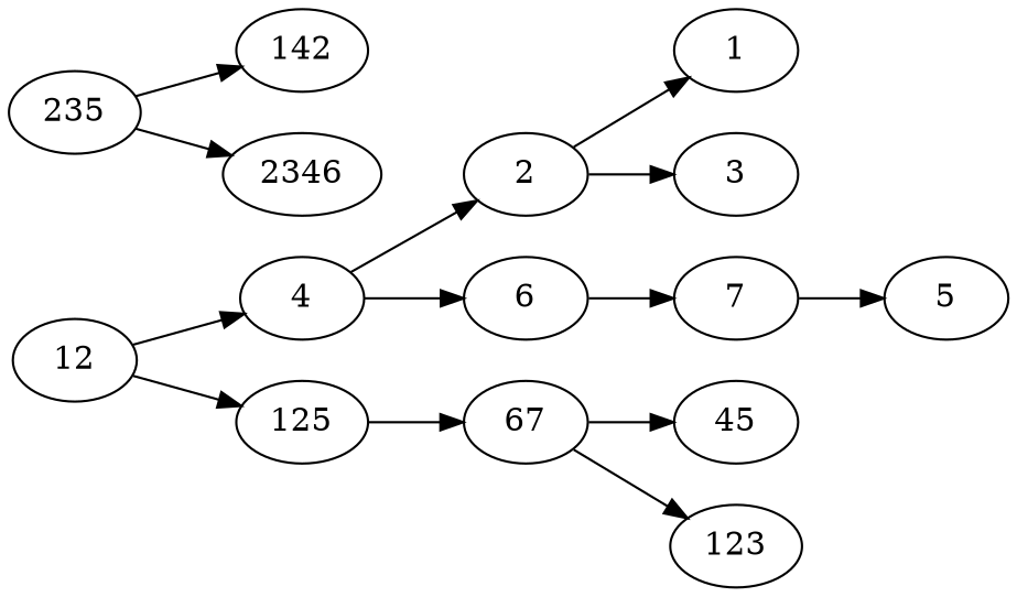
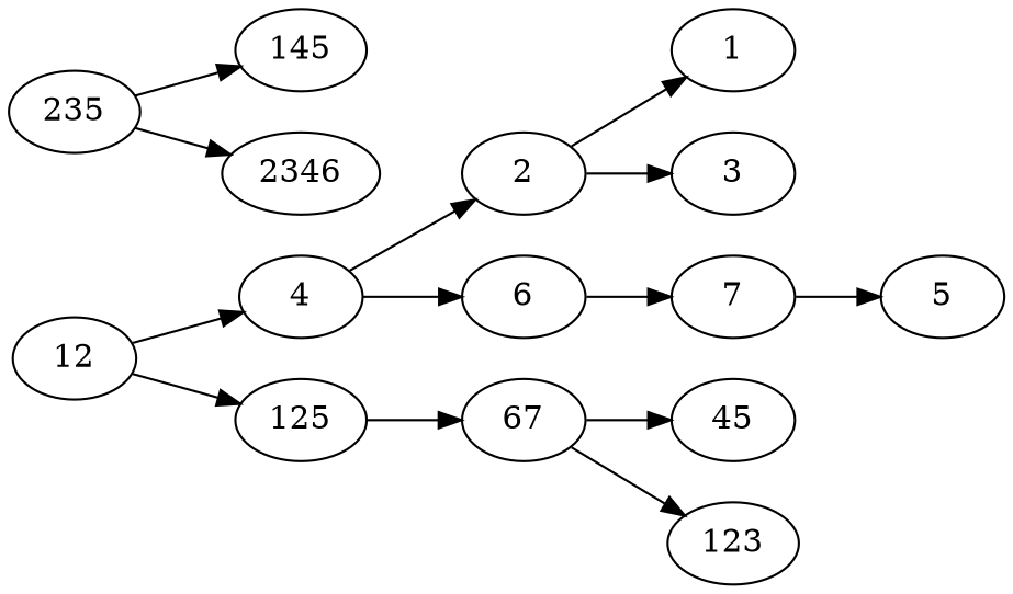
  digraph {
    rankdir=LR
    2
    1
    3
    4
    6
    7
    5
    12
    125
    67
    45
    123
    235
-   142
+   142 [label=145]
    2346
    2 -> 1
    2 -> 3
    4 -> 2
    4 -> 6
    6 -> 7
    7 -> 5
    12 -> 4
    12 -> 125
    125 -> 67
    67 -> 45
    67 -> 123
    235 -> 142
    235 -> 2346
  }
